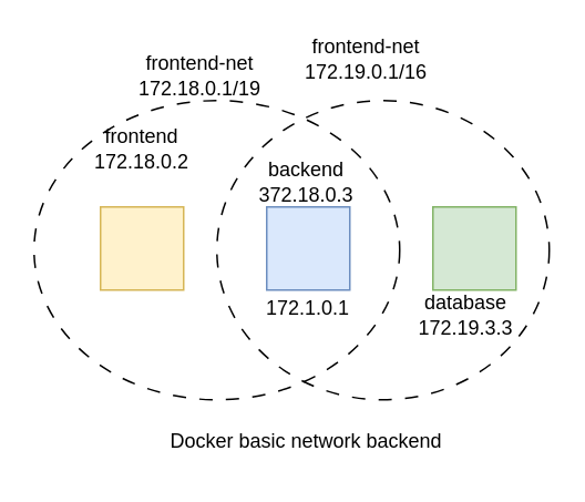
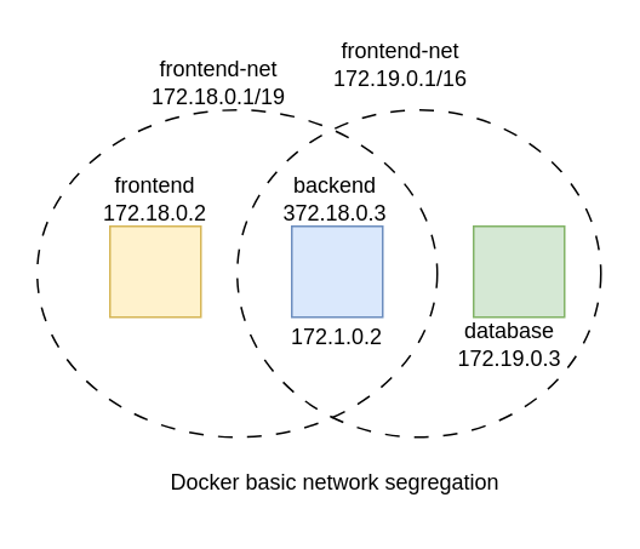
  <mxCell id="0" />
  <mxCell id="1" parent="0" />
  <mxCell id="2" value="" style="ellipse;whiteSpace=wrap;html=1;strokeWidth=1;dashed=1;dashPattern=8 8;fillColor=none;" vertex="1" parent="1"><mxGeometry x="20" y="60" width="220" height="180" as="geometry" /></mxCell>
  <mxCell id="3" value="" style="ellipse;whiteSpace=wrap;html=1;strokeWidth=1;dashed=1;dashPattern=8 8;fillColor=none;" vertex="1" parent="1"><mxGeometry x="130" y="60" width="200" height="180" as="geometry" /></mxCell>
  <mxCell id="4" value="&lt;div&gt;frontend-net&lt;/div&gt;&lt;div&gt;172.18.0.1/19&lt;/div&gt;" style="text;html=1;align=center;verticalAlign=middle;whiteSpace=wrap;rounded=0;" vertex="1" parent="1"><mxGeometry x="85" y="30" width="70" height="30" as="geometry" /></mxCell>
  <mxCell id="5" value="&lt;div&gt;frontend-net&lt;/div&gt;&lt;div&gt;172.19.0.1/16&lt;/div&gt;" style="text;html=1;align=center;verticalAlign=middle;whiteSpace=wrap;rounded=0;" vertex="1" parent="1"><mxGeometry x="185" y="20" width="70" height="30" as="geometry" /></mxCell>
  <mxCell id="6" value="" style="whiteSpace=wrap;html=1;aspect=fixed;fillColor=#fff2cc;strokeColor=#d6b656;" vertex="1" parent="1"><mxGeometry x="60" y="124" width="50" height="50" as="geometry" /></mxCell>
  <mxCell id="7" value="" style="whiteSpace=wrap;html=1;aspect=fixed;fillColor=#dae8fc;strokeColor=#6c8ebf;" vertex="1" parent="1"><mxGeometry x="160" y="124" width="50" height="50" as="geometry" /></mxCell>
  <mxCell id="8" value="" style="whiteSpace=wrap;html=1;aspect=fixed;fillColor=#d5e8d4;strokeColor=#82b366;" vertex="1" parent="1"><mxGeometry x="260" y="124" width="50" height="50" as="geometry" /></mxCell>
- <mxCell id="9" value="&lt;div&gt;frontend&lt;/div&gt;&lt;div&gt;172.18.0.2&lt;/div&gt;" style="text;html=1;align=center;verticalAlign=middle;whiteSpace=wrap;rounded=0;" vertex="1" parent="1"><mxGeometry x="50" y="74" width="70" height="30" as="geometry" /></mxCell>
+ <mxCell id="9" value="&lt;div&gt;frontend&lt;/div&gt;&lt;div&gt;172.18.0.2&lt;/div&gt;" style="text;html=1;align=center;verticalAlign=middle;whiteSpace=wrap;rounded=0;" vertex="1" parent="1"><mxGeometry x="50" y="94" width="70" height="30" as="geometry" /></mxCell>
  <mxCell id="10" value="&lt;div&gt;backend&lt;/div&gt;&lt;div&gt;372.18.0.3&lt;/div&gt;" style="text;html=1;align=center;verticalAlign=middle;whiteSpace=wrap;rounded=0;" vertex="1" parent="1"><mxGeometry x="149" y="94" width="70" height="30" as="geometry" /></mxCell>
- <mxCell id="11" value="&lt;div&gt;172.1.0.1&lt;/div&gt;" style="text;html=1;align=center;verticalAlign=middle;whiteSpace=wrap;rounded=0;" vertex="1" parent="1"><mxGeometry x="150" y="170" width="70" height="30" as="geometry" /></mxCell>
- <mxCell id="12" value="&lt;div&gt;database&lt;/div&gt;&lt;div&gt;172.19.3.3&lt;/div&gt;" style="text;html=1;align=center;verticalAlign=middle;whiteSpace=wrap;rounded=0;" vertex="1" parent="1"><mxGeometry x="245" y="174" width="70" height="30" as="geometry" /></mxCell>
- <mxCell id="13" value="&lt;div&gt;Docker basic network backend&lt;/div&gt;" style="text;html=1;align=center;verticalAlign=middle;whiteSpace=wrap;rounded=0;" vertex="1" parent="1"><mxGeometry x="84" y="250" width="200" height="30" as="geometry" /></mxCell>
+ <mxCell id="11" value="&lt;div&gt;172.1.0.2&lt;/div&gt;" style="text;html=1;align=center;verticalAlign=middle;whiteSpace=wrap;rounded=0;" vertex="1" parent="1"><mxGeometry x="150" y="170" width="70" height="30" as="geometry" /></mxCell>
+ <mxCell id="12" value="&lt;div&gt;database&lt;/div&gt;&lt;div&gt;172.19.0.3&lt;/div&gt;" style="text;html=1;align=center;verticalAlign=middle;whiteSpace=wrap;rounded=0;" vertex="1" parent="1"><mxGeometry x="245" y="174" width="70" height="30" as="geometry" /></mxCell>
+ <mxCell id="13" value="&lt;div&gt;Docker basic network segregation&lt;/div&gt;" style="text;html=1;align=center;verticalAlign=middle;whiteSpace=wrap;rounded=0;" vertex="1" parent="1"><mxGeometry x="84" y="250" width="200" height="30" as="geometry" /></mxCell>
